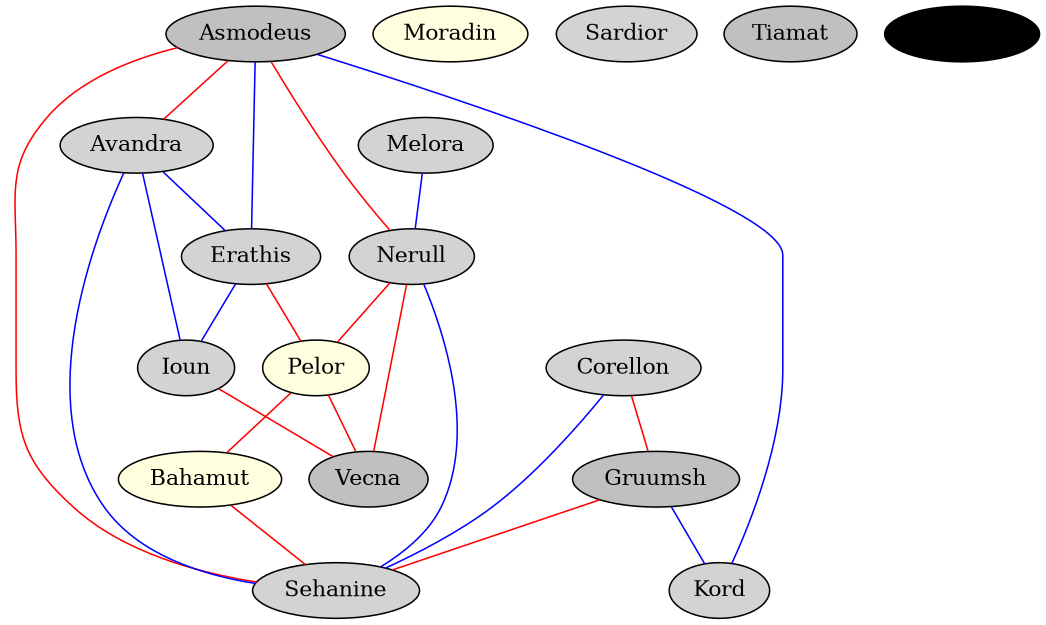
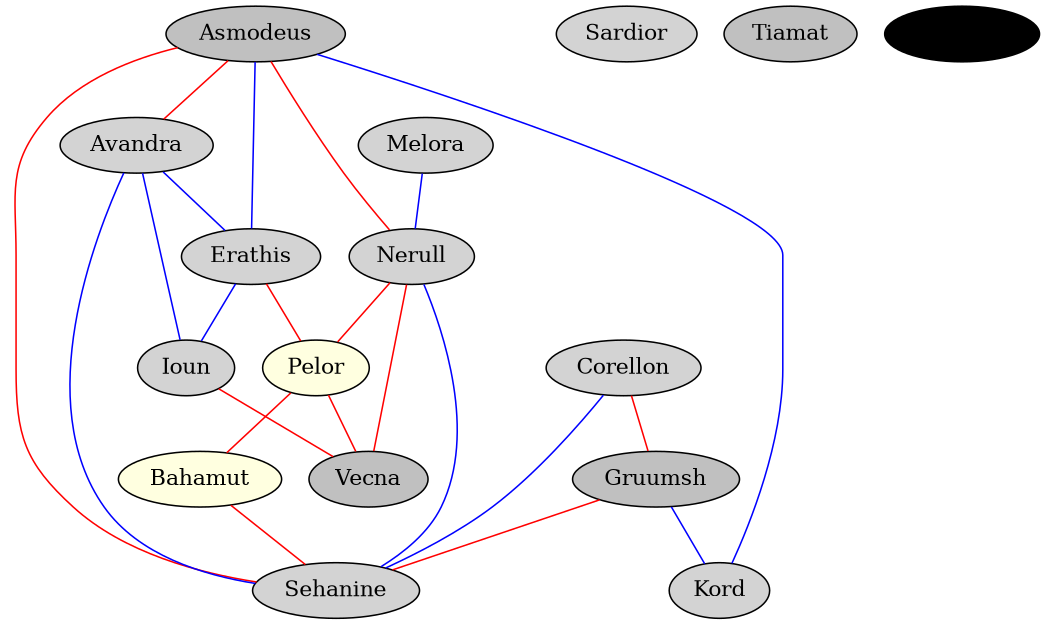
  graph {
    node [fillcolor=lightgray style=filled]
    edge [color=red]
    Asmodeus [fillcolor=gray]
    Avandra
    Erathis
    Kord
    Nerull
    Sehanine
    Ioun
    Pelor [fillcolor=lightyellow]
    Vecna [fillcolor=gray]
    Bahamut [fillcolor=lightyellow]
    Corellon
    Gruumsh [fillcolor=gray]
    Melora
-   Moradin [fillcolor=lightyellow]
    Sardior
    Tiamat [fillcolor=gray]
    Yondalla [fillcolor=black]
    Asmodeus -- Avandra
    Asmodeus -- Erathis [color=blue]
    Asmodeus -- Kord [color=blue]
    Asmodeus -- Nerull
    Asmodeus -- Sehanine
    Avandra -- Erathis [color=blue]
    Avandra -- Sehanine [color=blue]
    Avandra -- Ioun [color=blue]
    Erathis -- Ioun [color=blue]
    Erathis -- Pelor
    Nerull -- Sehanine [color=blue]
    Nerull -- Pelor
    Nerull -- Vecna
    Ioun -- Vecna
    Pelor -- Vecna
    Pelor -- Bahamut
    Bahamut -- Sehanine
    Corellon -- Sehanine [color=blue]
    Corellon -- Gruumsh
    Gruumsh -- Kord [color=blue]
    Gruumsh -- Sehanine
    Melora -- Nerull [color=blue]
  }
